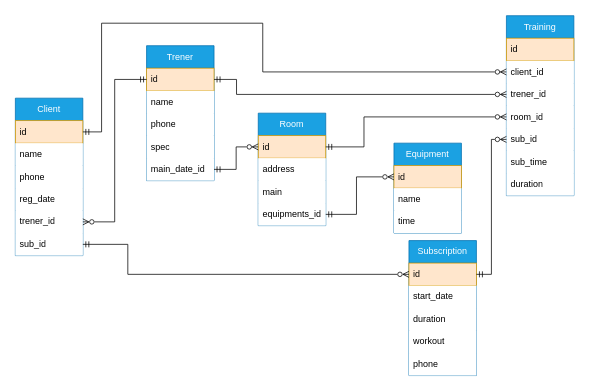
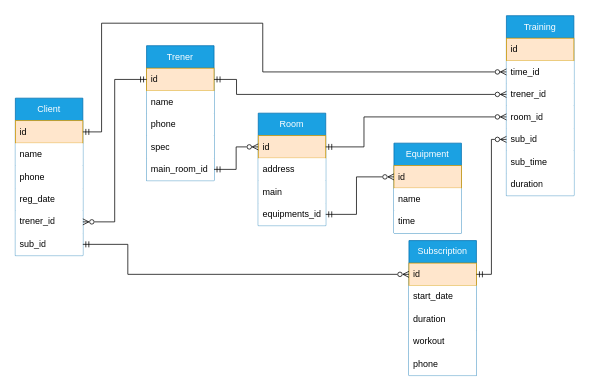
  <mxCell id="0" />
  <mxCell id="1" parent="0" />
  <mxCell id="2" value="Client" style="swimlane;fontStyle=0;childLayout=stackLayout;horizontal=1;startSize=30;horizontalStack=0;resizeParent=1;resizeParentMax=0;resizeLast=0;collapsible=1;marginBottom=0;whiteSpace=wrap;html=1;fillColor=#1ba1e2;strokeColor=#006EAF;fontColor=#ffffff;rounded=0;perimeterSpacing=1;" vertex="1" parent="1"><mxGeometry x="20" y="130" width="90" height="210" as="geometry" /></mxCell>
  <mxCell id="3" value="id" style="text;align=left;verticalAlign=middle;spacingLeft=4;spacingRight=4;overflow=hidden;points=[[0,0.5],[1,0.5]];portConstraint=eastwest;rotatable=0;whiteSpace=wrap;html=1;fillColor=#ffe6cc;strokeColor=#d79b00;" vertex="1" parent="2"><mxGeometry y="30" width="90" height="30" as="geometry" /></mxCell>
  <mxCell id="4" value="name" style="text;strokeColor=none;fillColor=default;align=left;verticalAlign=middle;spacingLeft=4;spacingRight=4;overflow=hidden;points=[[0,0.5],[1,0.5]];portConstraint=eastwest;rotatable=0;whiteSpace=wrap;html=1;" vertex="1" parent="2"><mxGeometry y="60" width="90" height="30" as="geometry" /></mxCell>
  <mxCell id="5" value="phone" style="text;align=left;verticalAlign=middle;spacingLeft=4;spacingRight=4;overflow=hidden;points=[[0,0.5],[1,0.5]];portConstraint=eastwest;rotatable=0;whiteSpace=wrap;html=1;fillColor=default;" vertex="1" parent="2"><mxGeometry y="90" width="90" height="30" as="geometry" /></mxCell>
  <mxCell id="6" value="reg_date" style="text;align=left;verticalAlign=middle;spacingLeft=4;spacingRight=4;overflow=hidden;points=[[0,0.5],[1,0.5]];portConstraint=eastwest;rotatable=0;whiteSpace=wrap;html=1;fillColor=default;" vertex="1" parent="2"><mxGeometry y="120" width="90" height="30" as="geometry" /></mxCell>
  <mxCell id="7" value="trener_id" style="text;align=left;verticalAlign=middle;spacingLeft=4;spacingRight=4;overflow=hidden;points=[[0,0.5],[1,0.5]];portConstraint=eastwest;rotatable=0;whiteSpace=wrap;html=1;fillColor=default;" vertex="1" parent="2"><mxGeometry y="150" width="90" height="30" as="geometry" /></mxCell>
  <mxCell id="8" value="sub_id" style="text;align=left;verticalAlign=middle;spacingLeft=4;spacingRight=4;overflow=hidden;points=[[0,0.5],[1,0.5]];portConstraint=eastwest;rotatable=0;whiteSpace=wrap;html=1;fillColor=default;" vertex="1" parent="2"><mxGeometry y="180" width="90" height="30" as="geometry" /></mxCell>
  <mxCell id="9" value="Trener" style="swimlane;fontStyle=0;childLayout=stackLayout;horizontal=1;startSize=30;horizontalStack=0;resizeParent=1;resizeParentMax=0;resizeLast=0;collapsible=1;marginBottom=0;whiteSpace=wrap;html=1;fillColor=#1ba1e2;strokeColor=#006EAF;fontColor=#ffffff;rounded=0;perimeterSpacing=1;" vertex="1" parent="1"><mxGeometry x="195" y="60" width="90" height="180" as="geometry" /></mxCell>
  <mxCell id="10" value="id" style="text;align=left;verticalAlign=middle;spacingLeft=4;spacingRight=4;overflow=hidden;points=[[0,0.5],[1,0.5]];portConstraint=eastwest;rotatable=0;whiteSpace=wrap;html=1;fillColor=#ffe6cc;strokeColor=#d79b00;" vertex="1" parent="9"><mxGeometry y="30" width="90" height="30" as="geometry" /></mxCell>
  <mxCell id="11" value="name" style="text;strokeColor=none;fillColor=default;align=left;verticalAlign=middle;spacingLeft=4;spacingRight=4;overflow=hidden;points=[[0,0.5],[1,0.5]];portConstraint=eastwest;rotatable=0;whiteSpace=wrap;html=1;" vertex="1" parent="9"><mxGeometry y="60" width="90" height="30" as="geometry" /></mxCell>
  <mxCell id="12" value="phone" style="text;align=left;verticalAlign=middle;spacingLeft=4;spacingRight=4;overflow=hidden;points=[[0,0.5],[1,0.5]];portConstraint=eastwest;rotatable=0;whiteSpace=wrap;html=1;fillColor=default;" vertex="1" parent="9"><mxGeometry y="90" width="90" height="30" as="geometry" /></mxCell>
  <mxCell id="13" value="spec" style="text;align=left;verticalAlign=middle;spacingLeft=4;spacingRight=4;overflow=hidden;points=[[0,0.5],[1,0.5]];portConstraint=eastwest;rotatable=0;whiteSpace=wrap;html=1;fillColor=default;" vertex="1" parent="9"><mxGeometry y="120" width="90" height="30" as="geometry" /></mxCell>
- <mxCell id="14" value="main_date_id" style="text;align=left;verticalAlign=middle;spacingLeft=4;spacingRight=4;overflow=hidden;points=[[0,0.5],[1,0.5]];portConstraint=eastwest;rotatable=0;whiteSpace=wrap;html=1;fillColor=default;" vertex="1" parent="9"><mxGeometry y="150" width="90" height="30" as="geometry" /></mxCell>
+ <mxCell id="14" value="main_room_id" style="text;align=left;verticalAlign=middle;spacingLeft=4;spacingRight=4;overflow=hidden;points=[[0,0.5],[1,0.5]];portConstraint=eastwest;rotatable=0;whiteSpace=wrap;html=1;fillColor=default;" vertex="1" parent="9"><mxGeometry y="150" width="90" height="30" as="geometry" /></mxCell>
  <mxCell id="15" value="Subscription" style="swimlane;fontStyle=0;childLayout=stackLayout;horizontal=1;startSize=30;horizontalStack=0;resizeParent=1;resizeParentMax=0;resizeLast=0;collapsible=1;marginBottom=0;whiteSpace=wrap;html=1;fillColor=#1ba1e2;strokeColor=#006EAF;fontColor=#ffffff;rounded=0;perimeterSpacing=1;" vertex="1" parent="1"><mxGeometry x="545" y="320" width="90" height="180" as="geometry" /></mxCell>
  <mxCell id="16" value="id" style="text;align=left;verticalAlign=middle;spacingLeft=4;spacingRight=4;overflow=hidden;points=[[0,0.5],[1,0.5]];portConstraint=eastwest;rotatable=0;whiteSpace=wrap;html=1;fillColor=#ffe6cc;strokeColor=#d79b00;" vertex="1" parent="15"><mxGeometry y="30" width="90" height="30" as="geometry" /></mxCell>
  <mxCell id="17" value="start_date" style="text;strokeColor=none;fillColor=default;align=left;verticalAlign=middle;spacingLeft=4;spacingRight=4;overflow=hidden;points=[[0,0.5],[1,0.5]];portConstraint=eastwest;rotatable=0;whiteSpace=wrap;html=1;" vertex="1" parent="15"><mxGeometry y="60" width="90" height="30" as="geometry" /></mxCell>
  <mxCell id="18" value="duration" style="text;align=left;verticalAlign=middle;spacingLeft=4;spacingRight=4;overflow=hidden;points=[[0,0.5],[1,0.5]];portConstraint=eastwest;rotatable=0;whiteSpace=wrap;html=1;fillColor=default;" vertex="1" parent="15"><mxGeometry y="90" width="90" height="30" as="geometry" /></mxCell>
  <mxCell id="19" value="workout" style="text;align=left;verticalAlign=middle;spacingLeft=4;spacingRight=4;overflow=hidden;points=[[0,0.5],[1,0.5]];portConstraint=eastwest;rotatable=0;whiteSpace=wrap;html=1;fillColor=default;" vertex="1" parent="15"><mxGeometry y="120" width="90" height="30" as="geometry" /></mxCell>
  <mxCell id="20" value="phone" style="text;align=left;verticalAlign=middle;spacingLeft=4;spacingRight=4;overflow=hidden;points=[[0,0.5],[1,0.5]];portConstraint=eastwest;rotatable=0;whiteSpace=wrap;html=1;fillColor=default;" vertex="1" parent="15"><mxGeometry y="150" width="90" height="30" as="geometry" /></mxCell>
  <mxCell id="21" value="Training" style="swimlane;fontStyle=0;childLayout=stackLayout;horizontal=1;startSize=30;horizontalStack=0;resizeParent=1;resizeParentMax=0;resizeLast=0;collapsible=1;marginBottom=0;whiteSpace=wrap;html=1;fillColor=#1ba1e2;strokeColor=#006EAF;fontColor=#ffffff;rounded=0;perimeterSpacing=1;" vertex="1" parent="1"><mxGeometry x="675" y="20" width="90" height="240" as="geometry" /></mxCell>
  <mxCell id="22" value="id" style="text;align=left;verticalAlign=middle;spacingLeft=4;spacingRight=4;overflow=hidden;points=[[0,0.5],[1,0.5]];portConstraint=eastwest;rotatable=0;whiteSpace=wrap;html=1;fillColor=#ffe6cc;strokeColor=#d79b00;" vertex="1" parent="21"><mxGeometry y="30" width="90" height="30" as="geometry" /></mxCell>
- <mxCell id="23" value="client_id" style="text;strokeColor=none;fillColor=default;align=left;verticalAlign=middle;spacingLeft=4;spacingRight=4;overflow=hidden;points=[[0,0.5],[1,0.5]];portConstraint=eastwest;rotatable=0;whiteSpace=wrap;html=1;" vertex="1" parent="21"><mxGeometry y="60" width="90" height="30" as="geometry" /></mxCell>
+ <mxCell id="23" value="time_id" style="text;strokeColor=none;fillColor=default;align=left;verticalAlign=middle;spacingLeft=4;spacingRight=4;overflow=hidden;points=[[0,0.5],[1,0.5]];portConstraint=eastwest;rotatable=0;whiteSpace=wrap;html=1;" vertex="1" parent="21"><mxGeometry y="60" width="90" height="30" as="geometry" /></mxCell>
  <mxCell id="24" value="trener_id" style="text;align=left;verticalAlign=middle;spacingLeft=4;spacingRight=4;overflow=hidden;points=[[0,0.5],[1,0.5]];portConstraint=eastwest;rotatable=0;whiteSpace=wrap;html=1;fillColor=default;" vertex="1" parent="21"><mxGeometry y="90" width="90" height="30" as="geometry" /></mxCell>
  <mxCell id="25" value="room_id&lt;span style=&quot;caret-color: rgba(0, 0, 0, 0); color: rgba(0, 0, 0, 0); font-family: monospace; font-size: 0px; white-space: nowrap;&quot;&gt;фів&lt;/span&gt;" style="text;align=left;verticalAlign=middle;spacingLeft=4;spacingRight=4;overflow=hidden;points=[[0,0.5],[1,0.5]];portConstraint=eastwest;rotatable=0;whiteSpace=wrap;html=1;fillColor=default;" vertex="1" parent="21"><mxGeometry y="120" width="90" height="30" as="geometry" /></mxCell>
  <mxCell id="26" value="sub_id" style="text;align=left;verticalAlign=middle;spacingLeft=4;spacingRight=4;overflow=hidden;points=[[0,0.5],[1,0.5]];portConstraint=eastwest;rotatable=0;whiteSpace=wrap;html=1;fillColor=default;" vertex="1" parent="21"><mxGeometry y="150" width="90" height="30" as="geometry" /></mxCell>
  <mxCell id="27" value="sub_time" style="text;align=left;verticalAlign=middle;spacingLeft=4;spacingRight=4;overflow=hidden;points=[[0,0.5],[1,0.5]];portConstraint=eastwest;rotatable=0;whiteSpace=wrap;html=1;fillColor=default;" vertex="1" parent="21"><mxGeometry y="180" width="90" height="30" as="geometry" /></mxCell>
  <mxCell id="28" value="duration" style="text;align=left;verticalAlign=middle;spacingLeft=4;spacingRight=4;overflow=hidden;points=[[0,0.5],[1,0.5]];portConstraint=eastwest;rotatable=0;whiteSpace=wrap;html=1;fillColor=default;" vertex="1" parent="21"><mxGeometry y="210" width="90" height="30" as="geometry" /></mxCell>
  <mxCell id="29" style="edgeStyle=orthogonalEdgeStyle;rounded=0;orthogonalLoop=1;jettySize=auto;html=1;exitX=1;exitY=0.5;exitDx=0;exitDy=0;entryX=0;entryY=0.5;entryDx=0;entryDy=0;endArrow=ERzeroToMany;endFill=0;startArrow=ERmandOne;startFill=0;" edge="1" parent="1" source="8" target="16"><mxGeometry relative="1" as="geometry"><Array as="points"><mxPoint x="170" y="325" /><mxPoint x="170" y="365" /></Array></mxGeometry></mxCell>
  <mxCell id="30" style="edgeStyle=orthogonalEdgeStyle;rounded=0;orthogonalLoop=1;jettySize=auto;html=1;exitX=1;exitY=0.5;exitDx=0;exitDy=0;entryX=0;entryY=0.5;entryDx=0;entryDy=0;startArrow=ERzeroToMany;startFill=0;endArrow=ERmandOne;endFill=0;" edge="1" parent="1" source="7" target="10"><mxGeometry relative="1" as="geometry" /></mxCell>
  <mxCell id="31" style="edgeStyle=orthogonalEdgeStyle;rounded=0;orthogonalLoop=1;jettySize=auto;html=1;exitX=0;exitY=0.5;exitDx=0;exitDy=0;entryX=1;entryY=0.5;entryDx=0;entryDy=0;endArrow=ERmandOne;endFill=0;startArrow=ERzeroToMany;startFill=0;" edge="1" parent="1" source="24" target="10"><mxGeometry relative="1" as="geometry"><Array as="points"><mxPoint x="315" y="125" /><mxPoint x="315" y="105" /></Array></mxGeometry></mxCell>
  <mxCell id="32" style="edgeStyle=orthogonalEdgeStyle;rounded=0;orthogonalLoop=1;jettySize=auto;html=1;exitX=0;exitY=0.5;exitDx=0;exitDy=0;endArrow=ERmandOne;endFill=0;startArrow=ERzeroToMany;startFill=0;" edge="1" parent="1" source="23" target="3"><mxGeometry relative="1" as="geometry"><Array as="points"><mxPoint x="350" y="95" /><mxPoint x="350" y="30" /><mxPoint x="135" y="30" /><mxPoint x="135" y="175" /></Array></mxGeometry></mxCell>
  <mxCell id="33" style="edgeStyle=orthogonalEdgeStyle;rounded=0;orthogonalLoop=1;jettySize=auto;html=1;exitX=0;exitY=0.5;exitDx=0;exitDy=0;endArrow=ERmandOne;endFill=0;startArrow=ERzeroToMany;startFill=0;" edge="1" parent="1" source="26" target="16"><mxGeometry relative="1" as="geometry" /></mxCell>
  <mxCell id="34" value="Room" style="swimlane;fontStyle=0;childLayout=stackLayout;horizontal=1;startSize=30;horizontalStack=0;resizeParent=1;resizeParentMax=0;resizeLast=0;collapsible=1;marginBottom=0;whiteSpace=wrap;html=1;fillColor=#1ba1e2;strokeColor=#006EAF;fontColor=#ffffff;rounded=0;perimeterSpacing=1;" vertex="1" parent="1"><mxGeometry x="344" y="150" width="90" height="150" as="geometry" /></mxCell>
  <mxCell id="35" value="id" style="text;align=left;verticalAlign=middle;spacingLeft=4;spacingRight=4;overflow=hidden;points=[[0,0.5],[1,0.5]];portConstraint=eastwest;rotatable=0;whiteSpace=wrap;html=1;fillColor=#ffe6cc;strokeColor=#d79b00;" vertex="1" parent="34"><mxGeometry y="30" width="90" height="30" as="geometry" /></mxCell>
  <mxCell id="36" value="address" style="text;strokeColor=none;fillColor=default;align=left;verticalAlign=middle;spacingLeft=4;spacingRight=4;overflow=hidden;points=[[0,0.5],[1,0.5]];portConstraint=eastwest;rotatable=0;whiteSpace=wrap;html=1;" vertex="1" parent="34"><mxGeometry y="60" width="90" height="30" as="geometry" /></mxCell>
  <mxCell id="37" value="main" style="text;align=left;verticalAlign=middle;spacingLeft=4;spacingRight=4;overflow=hidden;points=[[0,0.5],[1,0.5]];portConstraint=eastwest;rotatable=0;whiteSpace=wrap;html=1;fillColor=default;" vertex="1" parent="34"><mxGeometry y="90" width="90" height="30" as="geometry" /></mxCell>
  <mxCell id="38" value="equipments_id" style="text;align=left;verticalAlign=middle;spacingLeft=4;spacingRight=4;overflow=hidden;points=[[0,0.5],[1,0.5]];portConstraint=eastwest;rotatable=0;whiteSpace=wrap;html=1;fillColor=default;" vertex="1" parent="34"><mxGeometry y="120" width="90" height="30" as="geometry" /></mxCell>
  <mxCell id="39" value="Equipment" style="swimlane;fontStyle=0;childLayout=stackLayout;horizontal=1;startSize=30;horizontalStack=0;resizeParent=1;resizeParentMax=0;resizeLast=0;collapsible=1;marginBottom=0;whiteSpace=wrap;html=1;fillColor=#1ba1e2;strokeColor=#006EAF;fontColor=#ffffff;rounded=0;perimeterSpacing=1;" vertex="1" parent="1"><mxGeometry x="525" y="190" width="90" height="120" as="geometry" /></mxCell>
  <mxCell id="40" value="id" style="text;align=left;verticalAlign=middle;spacingLeft=4;spacingRight=4;overflow=hidden;points=[[0,0.5],[1,0.5]];portConstraint=eastwest;rotatable=0;whiteSpace=wrap;html=1;fillColor=#ffe6cc;strokeColor=#d79b00;" vertex="1" parent="39"><mxGeometry y="30" width="90" height="30" as="geometry" /></mxCell>
  <mxCell id="41" value="name" style="text;strokeColor=none;fillColor=default;align=left;verticalAlign=middle;spacingLeft=4;spacingRight=4;overflow=hidden;points=[[0,0.5],[1,0.5]];portConstraint=eastwest;rotatable=0;whiteSpace=wrap;html=1;" vertex="1" parent="39"><mxGeometry y="60" width="90" height="30" as="geometry" /></mxCell>
  <mxCell id="42" value="time" style="text;align=left;verticalAlign=middle;spacingLeft=4;spacingRight=4;overflow=hidden;points=[[0,0.5],[1,0.5]];portConstraint=eastwest;rotatable=0;whiteSpace=wrap;html=1;fillColor=default;" vertex="1" parent="39"><mxGeometry y="90" width="90" height="30" as="geometry" /></mxCell>
  <mxCell id="43" style="edgeStyle=orthogonalEdgeStyle;rounded=0;orthogonalLoop=1;jettySize=auto;html=1;exitX=1;exitY=0.5;exitDx=0;exitDy=0;endArrow=ERzeroToMany;endFill=0;startArrow=ERmandOne;startFill=0;" edge="1" parent="1" source="38" target="40"><mxGeometry relative="1" as="geometry"><Array as="points"><mxPoint x="475" y="285" /><mxPoint x="475" y="235" /></Array></mxGeometry></mxCell>
  <mxCell id="44" style="edgeStyle=orthogonalEdgeStyle;rounded=0;orthogonalLoop=1;jettySize=auto;html=1;startArrow=ERzeroToMany;startFill=0;endArrow=ERmandOne;endFill=0;" edge="1" parent="1" target="35"><mxGeometry relative="1" as="geometry"><mxPoint x="675" y="155" as="sourcePoint" /><Array as="points"><mxPoint x="485" y="155" /><mxPoint x="485" y="195" /></Array></mxGeometry></mxCell>
  <mxCell id="45" style="edgeStyle=orthogonalEdgeStyle;rounded=0;orthogonalLoop=1;jettySize=auto;html=1;exitX=1;exitY=0.5;exitDx=0;exitDy=0;entryX=0;entryY=0.5;entryDx=0;entryDy=0;endArrow=ERzeroToMany;endFill=0;startArrow=ERmandOne;startFill=0;" edge="1" parent="1" source="14" target="35"><mxGeometry relative="1" as="geometry" /></mxCell>
